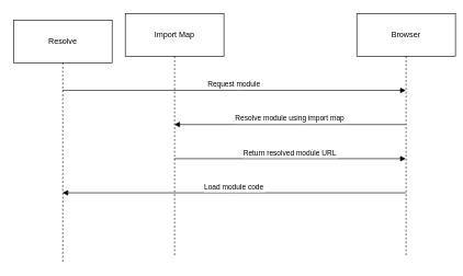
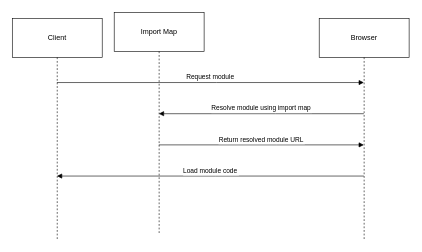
  <mxCell id="0" />
  <mxCell id="1" parent="0" />
- <mxCell id="2" value="Resolve" style="shape=umlLifeline;perimeter=lifelinePerimeter;whiteSpace=wrap;container=1;dropTarget=0;collapsible=0;recursiveResize=0;outlineConnect=0;portConstraint=eastwest;newEdgeStyle={&quot;edgeStyle&quot;:&quot;elbowEdgeStyle&quot;,&quot;elbow&quot;:&quot;vertical&quot;,&quot;curved&quot;:0,&quot;rounded&quot;:0};size=65;" vertex="1" parent="1"><mxGeometry x="20" y="30" width="150" height="368" as="geometry" /></mxCell>
+ <mxCell id="2" value="Client" style="shape=umlLifeline;perimeter=lifelinePerimeter;whiteSpace=wrap;container=1;dropTarget=0;collapsible=0;recursiveResize=0;outlineConnect=0;portConstraint=eastwest;newEdgeStyle={&quot;edgeStyle&quot;:&quot;elbowEdgeStyle&quot;,&quot;elbow&quot;:&quot;vertical&quot;,&quot;curved&quot;:0,&quot;rounded&quot;:0};size=65;" vertex="1" parent="1"><mxGeometry x="20" y="30" width="150" height="368" as="geometry" /></mxCell>
  <mxCell id="3" value="Import Map" style="shape=umlLifeline;perimeter=lifelinePerimeter;whiteSpace=wrap;container=1;dropTarget=0;collapsible=0;recursiveResize=0;outlineConnect=0;portConstraint=eastwest;newEdgeStyle={&quot;edgeStyle&quot;:&quot;elbowEdgeStyle&quot;,&quot;elbow&quot;:&quot;vertical&quot;,&quot;curved&quot;:0,&quot;rounded&quot;:0};size=65;" vertex="1" parent="1"><mxGeometry x="190" y="20" width="150" height="368" as="geometry" /></mxCell>
- <mxCell id="4" value="Browser" style="shape=umlLifeline;perimeter=lifelinePerimeter;whiteSpace=wrap;container=1;dropTarget=0;collapsible=0;recursiveResize=0;outlineConnect=0;portConstraint=eastwest;newEdgeStyle={&quot;edgeStyle&quot;:&quot;elbowEdgeStyle&quot;,&quot;elbow&quot;:&quot;vertical&quot;,&quot;curved&quot;:0,&quot;rounded&quot;:0};size=65;" vertex="1" parent="1"><mxGeometry x="542" y="20" width="150" height="368" as="geometry" /></mxCell>
+ <mxCell id="4" value="Browser" style="shape=umlLifeline;perimeter=lifelinePerimeter;whiteSpace=wrap;container=1;dropTarget=0;collapsible=0;recursiveResize=0;outlineConnect=0;portConstraint=eastwest;newEdgeStyle={&quot;edgeStyle&quot;:&quot;elbowEdgeStyle&quot;,&quot;elbow&quot;:&quot;vertical&quot;,&quot;curved&quot;:0,&quot;rounded&quot;:0};size=65;" vertex="1" parent="1"><mxGeometry x="532" y="30" width="150" height="368" as="geometry" /></mxCell>
  <mxCell id="5" value="Request module" style="verticalAlign=bottom;endArrow=block;edgeStyle=elbowEdgeStyle;elbow=vertical;curved=0;rounded=0;" edge="1" parent="1" source="2" target="4"><mxGeometry relative="1" as="geometry"><Array as="points"><mxPoint x="361" y="137" /></Array></mxGeometry></mxCell>
  <mxCell id="6" value="Resolve module using import map" style="verticalAlign=bottom;endArrow=block;edgeStyle=elbowEdgeStyle;elbow=vertical;curved=0;rounded=0;" edge="1" parent="1" source="4" target="3"><mxGeometry relative="1" as="geometry"><Array as="points"><mxPoint x="459" y="189" /></Array></mxGeometry></mxCell>
  <mxCell id="7" value="Return resolved module URL" style="verticalAlign=bottom;endArrow=block;edgeStyle=elbowEdgeStyle;elbow=vertical;curved=0;rounded=0;" edge="1" parent="1" source="3" target="4"><mxGeometry relative="1" as="geometry"><Array as="points"><mxPoint x="461" y="241" /></Array></mxGeometry></mxCell>
  <mxCell id="8" value="Load module code" style="verticalAlign=bottom;endArrow=block;edgeStyle=elbowEdgeStyle;elbow=vertical;curved=0;rounded=0;" edge="1" parent="1" source="4" target="2"><mxGeometry relative="1" as="geometry"><Array as="points"><mxPoint x="359" y="293" /></Array></mxGeometry></mxCell>
